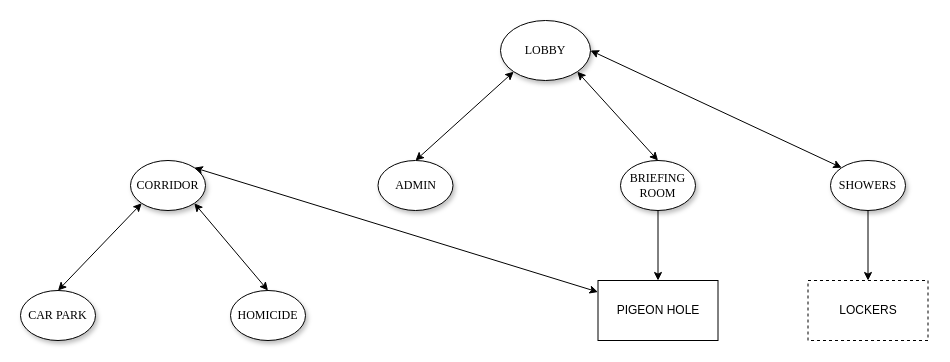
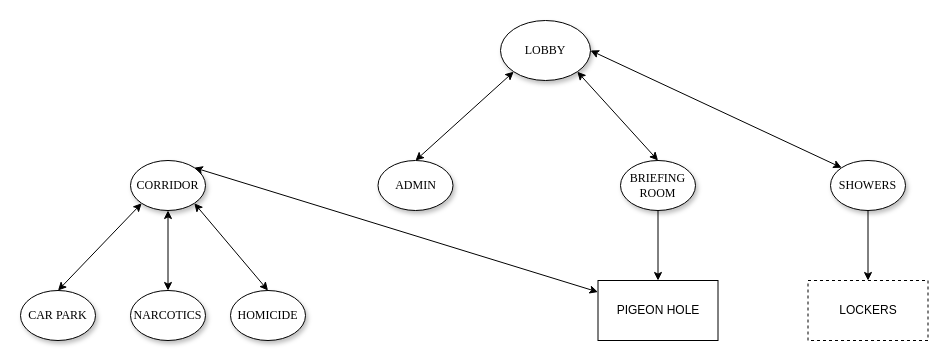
  <mxCell id="0" />
  <mxCell id="1" parent="0" />
  <mxCell id="2" value="LOBBY" style="ellipse;whiteSpace=wrap;html=1;rounded=0;shadow=1;comic=0;labelBackgroundColor=none;strokeWidth=1;fontFamily=Verdana;fontSize=12;align=center;" parent="1" vertex="1"><mxGeometry x="500" y="20" width="90" height="60" as="geometry" /></mxCell>
  <mxCell id="3" value="&lt;span&gt;ADMIN&lt;/span&gt;" style="ellipse;whiteSpace=wrap;html=1;rounded=0;shadow=1;comic=0;labelBackgroundColor=none;strokeWidth=1;fontFamily=Verdana;fontSize=12;align=center;" parent="1" vertex="1"><mxGeometry x="377.5" y="160" width="75" height="50" as="geometry" /></mxCell>
  <mxCell id="4" value="&lt;span&gt;BRIEFING&lt;br&gt;ROOM&lt;br&gt;&lt;/span&gt;" style="ellipse;whiteSpace=wrap;html=1;rounded=0;shadow=1;comic=0;labelBackgroundColor=none;strokeWidth=1;fontFamily=Verdana;fontSize=12;align=center;" parent="1" vertex="1"><mxGeometry x="620" y="160" width="75" height="50" as="geometry" /></mxCell>
  <mxCell id="5" value="CORRIDOR" style="ellipse;whiteSpace=wrap;html=1;rounded=0;shadow=1;comic=0;labelBackgroundColor=none;strokeWidth=1;fontFamily=Verdana;fontSize=12;align=center;" parent="1" vertex="1"><mxGeometry x="130" y="160" width="75" height="50" as="geometry" /></mxCell>
  <mxCell id="6" value="&lt;span&gt;HOMICIDE&lt;/span&gt;" style="ellipse;whiteSpace=wrap;html=1;rounded=0;shadow=1;comic=0;labelBackgroundColor=none;strokeWidth=1;fontFamily=Verdana;fontSize=12;align=center;" parent="1" vertex="1"><mxGeometry x="230" y="290" width="75" height="50" as="geometry" /></mxCell>
  <mxCell id="7" value="&lt;span&gt;SHOWERS&lt;/span&gt;" style="ellipse;whiteSpace=wrap;html=1;rounded=0;shadow=1;comic=0;labelBackgroundColor=none;strokeWidth=1;fontFamily=Verdana;fontSize=12;align=center;" vertex="1" parent="1"><mxGeometry x="830" y="160" width="75" height="50" as="geometry" /></mxCell>
+ <mxCell id="8" value="&lt;span&gt;NARCOTICS&lt;/span&gt;" style="ellipse;whiteSpace=wrap;html=1;rounded=0;shadow=1;comic=0;labelBackgroundColor=none;strokeWidth=1;fontFamily=Verdana;fontSize=12;align=center;" vertex="1" parent="1"><mxGeometry x="130" y="290" width="75" height="50" as="geometry" /></mxCell>
  <mxCell id="9" value="CAR PARK" style="ellipse;whiteSpace=wrap;html=1;rounded=0;shadow=1;comic=0;labelBackgroundColor=none;strokeWidth=1;fontFamily=Verdana;fontSize=12;align=center;" vertex="1" parent="1"><mxGeometry x="20" y="290" width="75" height="50" as="geometry" /></mxCell>
  <mxCell id="10" value="LOCKERS" style="rounded=0;whiteSpace=wrap;html=1;dashed=1;" vertex="1" parent="1"><mxGeometry x="807.5" y="280" width="120" height="60" as="geometry" /></mxCell>
  <mxCell id="11" value="" style="endArrow=classic;html=1;entryX=0.5;entryY=0;entryDx=0;entryDy=0;exitX=0.5;exitY=1;exitDx=0;exitDy=0;" edge="1" parent="1" source="7" target="10"><mxGeometry width="50" height="50" relative="1" as="geometry"><mxPoint x="510" y="280" as="sourcePoint" /><mxPoint x="560" y="230" as="targetPoint" /></mxGeometry></mxCell>
  <mxCell id="12" value="PIGEON HOLE" style="rounded=0;whiteSpace=wrap;html=1;" vertex="1" parent="1"><mxGeometry x="597.5" y="280" width="120" height="60" as="geometry" /></mxCell>
  <mxCell id="13" value="" style="endArrow=classic;html=1;entryX=0.5;entryY=0;entryDx=0;entryDy=0;exitX=0.5;exitY=1;exitDx=0;exitDy=0;" edge="1" parent="1" target="12"><mxGeometry width="50" height="50" relative="1" as="geometry"><mxPoint x="657.5" y="210" as="sourcePoint" /><mxPoint x="350" y="230" as="targetPoint" /></mxGeometry></mxCell>
  <mxCell id="14" value="" style="endArrow=classic;startArrow=classic;html=1;exitX=1;exitY=0;exitDx=0;exitDy=0;" edge="1" parent="1" source="5" target="12"><mxGeometry width="50" height="50" relative="1" as="geometry"><mxPoint x="514" y="140" as="sourcePoint" /><mxPoint x="564" y="90" as="targetPoint" /></mxGeometry></mxCell>
  <mxCell id="15" value="" style="endArrow=classic;startArrow=classic;html=1;entryX=1;entryY=0.5;entryDx=0;entryDy=0;exitX=0;exitY=0;exitDx=0;exitDy=0;" edge="1" parent="1" source="7" target="2"><mxGeometry width="50" height="50" relative="1" as="geometry"><mxPoint x="514" y="140" as="sourcePoint" /><mxPoint x="564" y="90" as="targetPoint" /></mxGeometry></mxCell>
  <mxCell id="16" value="" style="endArrow=classic;startArrow=classic;html=1;exitX=0.5;exitY=0;exitDx=0;exitDy=0;entryX=1;entryY=1;entryDx=0;entryDy=0;" edge="1" parent="1" source="4" target="2"><mxGeometry width="50" height="50" relative="1" as="geometry"><mxPoint x="534" y="130" as="sourcePoint" /><mxPoint x="584" y="80" as="targetPoint" /></mxGeometry></mxCell>
  <mxCell id="17" value="" style="endArrow=classic;startArrow=classic;html=1;exitX=0.5;exitY=0;exitDx=0;exitDy=0;entryX=0;entryY=1;entryDx=0;entryDy=0;" edge="1" parent="1" source="3" target="2"><mxGeometry width="50" height="50" relative="1" as="geometry"><mxPoint x="514" y="140" as="sourcePoint" /><mxPoint x="564" y="90" as="targetPoint" /></mxGeometry></mxCell>
  <mxCell id="18" value="" style="endArrow=classic;startArrow=classic;html=1;exitX=0.5;exitY=0;exitDx=0;exitDy=0;entryX=0;entryY=1;entryDx=0;entryDy=0;" edge="1" parent="1" source="9" target="5"><mxGeometry width="50" height="50" relative="1" as="geometry"><mxPoint x="514" y="140" as="sourcePoint" /><mxPoint x="564" y="90" as="targetPoint" /></mxGeometry></mxCell>
  <mxCell id="19" value="" style="endArrow=classic;startArrow=classic;html=1;exitX=0.5;exitY=0;exitDx=0;exitDy=0;entryX=1;entryY=1;entryDx=0;entryDy=0;" edge="1" parent="1" source="6" target="5"><mxGeometry width="50" height="50" relative="1" as="geometry"><mxPoint x="514" y="140" as="sourcePoint" /><mxPoint x="564" y="90" as="targetPoint" /></mxGeometry></mxCell>
+ <mxCell id="20" value="" style="endArrow=classic;startArrow=classic;html=1;exitX=0.5;exitY=0;exitDx=0;exitDy=0;entryX=0.5;entryY=1;entryDx=0;entryDy=0;" edge="1" parent="1" source="8" target="5"><mxGeometry width="50" height="50" relative="1" as="geometry"><mxPoint x="514" y="140" as="sourcePoint" /><mxPoint x="564" y="90" as="targetPoint" /></mxGeometry></mxCell>
